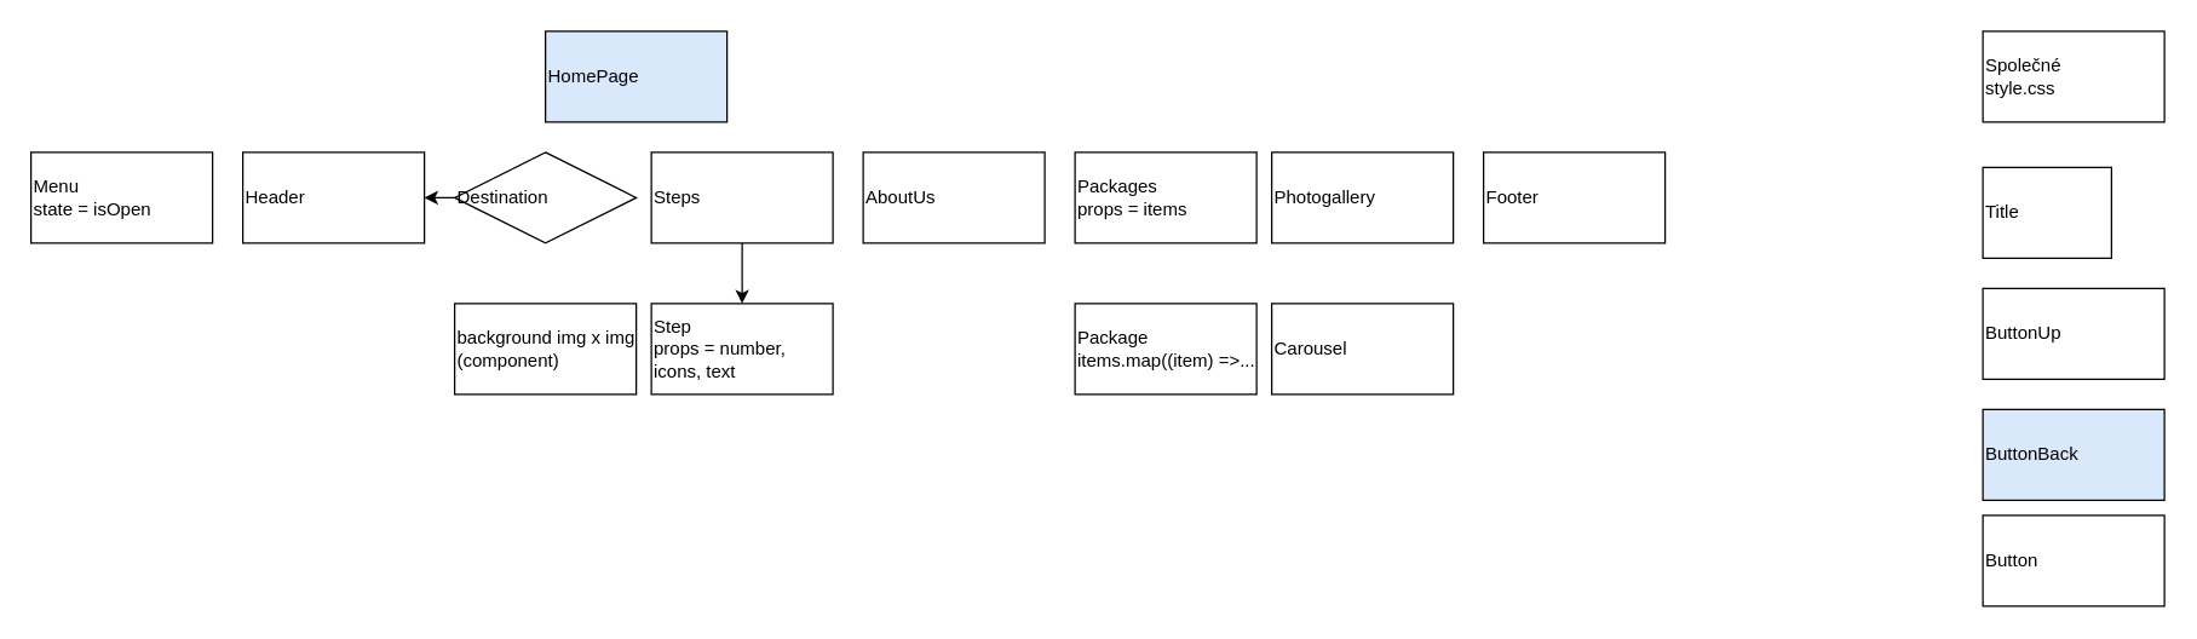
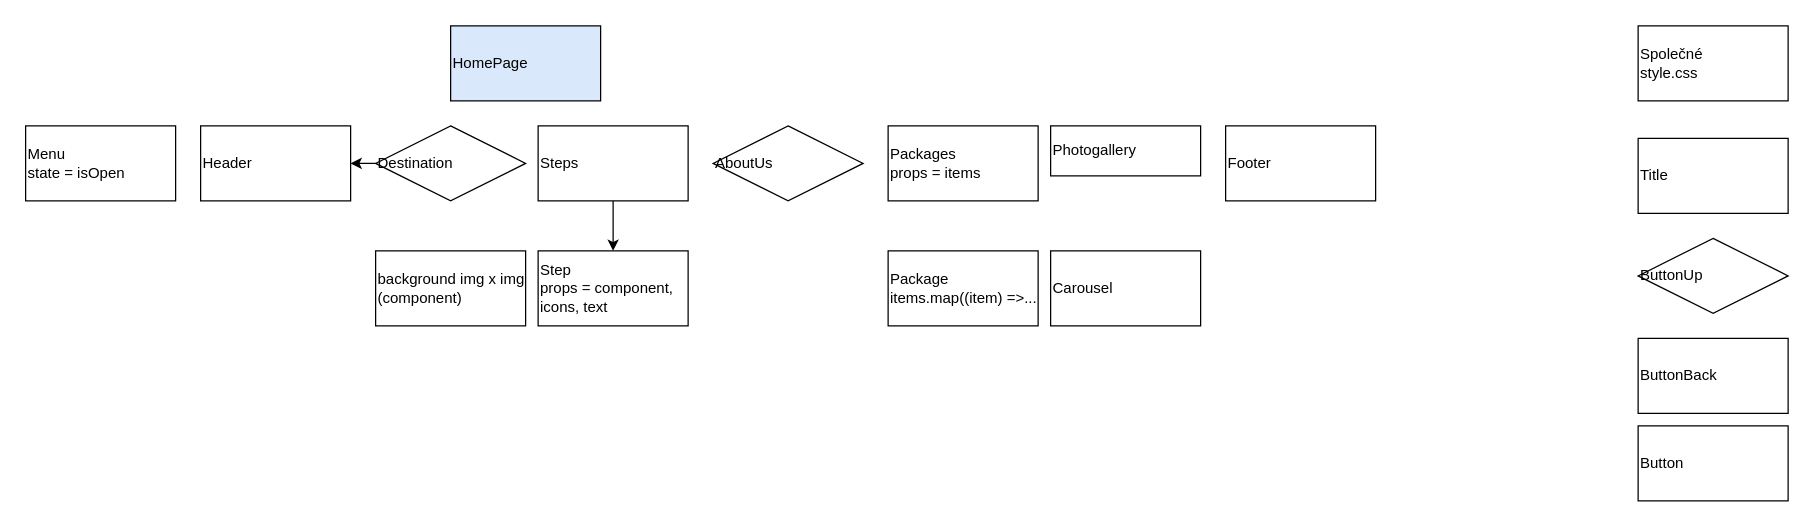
  <mxCell id="0" />
  <mxCell id="1" parent="0" />
  <mxCell id="2" value="HomePage" style="rounded=0;whiteSpace=wrap;html=1;align=left;fillColor=#dae8fc;" vertex="1" parent="1"><mxGeometry x="360" y="20" width="120" height="60" as="geometry" /></mxCell>
  <mxCell id="3" value="Menu&lt;br&gt;state = isOpen" style="rounded=0;whiteSpace=wrap;html=1;align=left;" vertex="1" parent="1"><mxGeometry x="20" y="100" width="120" height="60" as="geometry" /></mxCell>
  <mxCell id="4" value="Header" style="rounded=0;whiteSpace=wrap;html=1;align=left;" vertex="1" parent="1"><mxGeometry x="160" y="100" width="120" height="60" as="geometry" /></mxCell>
  <mxCell id="5" value="" style="edgeStyle=none;html=1;" edge="1" parent="1" source="6" target="4"><mxGeometry relative="1" as="geometry" /></mxCell>
  <mxCell id="6" value="Destination" style="rhombus;whiteSpace=wrap;html=1;align=left;" vertex="1" parent="1"><mxGeometry x="300" y="100" width="120" height="60" as="geometry" /></mxCell>
  <mxCell id="7" value="" style="edgeStyle=none;html=1;" edge="1" parent="1" source="8" target="18"><mxGeometry relative="1" as="geometry" /></mxCell>
  <mxCell id="8" value="Steps" style="rounded=0;whiteSpace=wrap;html=1;align=left;" vertex="1" parent="1"><mxGeometry x="430" y="100" width="120" height="60" as="geometry" /></mxCell>
- <mxCell id="9" value="AboutUs" style="rounded=0;whiteSpace=wrap;html=1;align=left;" vertex="1" parent="1"><mxGeometry x="570" y="100" width="120" height="60" as="geometry" /></mxCell>
+ <mxCell id="9" value="AboutUs" style="rhombus;whiteSpace=wrap;html=1;align=left;" vertex="1" parent="1"><mxGeometry x="570" y="100" width="120" height="60" as="geometry" /></mxCell>
  <mxCell id="10" value="Packages&lt;br&gt;props = items&amp;nbsp;&lt;br&gt;" style="rounded=0;whiteSpace=wrap;html=1;align=left;" vertex="1" parent="1"><mxGeometry x="710" y="100" width="120" height="60" as="geometry" /></mxCell>
- <mxCell id="11" value="Photogallery" style="rounded=0;whiteSpace=wrap;html=1;align=left;" vertex="1" parent="1"><mxGeometry x="840" y="100" width="120" height="60" as="geometry" /></mxCell>
+ <mxCell id="11" value="Photogallery" style="rounded=0;whiteSpace=wrap;html=1;align=left;" vertex="1" parent="1"><mxGeometry x="840" y="100" width="120" height="40" as="geometry" /></mxCell>
  <mxCell id="12" value="Footer" style="rounded=0;whiteSpace=wrap;html=1;align=left;" vertex="1" parent="1"><mxGeometry x="980" y="100" width="120" height="60" as="geometry" /></mxCell>
  <mxCell id="13" value="Společné&lt;br&gt;style.css" style="rounded=0;whiteSpace=wrap;html=1;align=left;" vertex="1" parent="1"><mxGeometry x="1310" y="20" width="120" height="60" as="geometry" /></mxCell>
- <mxCell id="14" value="Title" style="rounded=0;whiteSpace=wrap;html=1;align=left;" vertex="1" parent="1"><mxGeometry x="1310" y="110" width="85" height="60" as="geometry" /></mxCell>
- <mxCell id="15" value="ButtonUp" style="rounded=0;whiteSpace=wrap;html=1;align=left;" vertex="1" parent="1"><mxGeometry x="1310" y="190" width="120" height="60" as="geometry" /></mxCell>
- <mxCell id="16" value="ButtonBack" style="rounded=0;whiteSpace=wrap;html=1;align=left;fillColor=#dae8fc;" vertex="1" parent="1"><mxGeometry x="1310" y="270" width="120" height="60" as="geometry" /></mxCell>
+ <mxCell id="14" value="Title" style="rounded=0;whiteSpace=wrap;html=1;align=left;" vertex="1" parent="1"><mxGeometry x="1310" y="110" width="120" height="60" as="geometry" /></mxCell>
+ <mxCell id="15" value="ButtonUp" style="rhombus;whiteSpace=wrap;html=1;align=left;" vertex="1" parent="1"><mxGeometry x="1310" y="190" width="120" height="60" as="geometry" /></mxCell>
+ <mxCell id="16" value="ButtonBack" style="rounded=0;whiteSpace=wrap;html=1;align=left;" vertex="1" parent="1"><mxGeometry x="1310" y="270" width="120" height="60" as="geometry" /></mxCell>
  <mxCell id="17" value="Button" style="rounded=0;whiteSpace=wrap;html=1;align=left;" vertex="1" parent="1"><mxGeometry x="1310" y="340" width="120" height="60" as="geometry" /></mxCell>
- <mxCell id="18" value="Step&lt;br&gt;props = number, icons, text" style="rounded=0;whiteSpace=wrap;html=1;align=left;" vertex="1" parent="1"><mxGeometry x="430" y="200" width="120" height="60" as="geometry" /></mxCell>
+ <mxCell id="18" value="Step&lt;br&gt;props = component, icons, text" style="rounded=0;whiteSpace=wrap;html=1;align=left;" vertex="1" parent="1"><mxGeometry x="430" y="200" width="120" height="60" as="geometry" /></mxCell>
  <mxCell id="19" value="Package&lt;br&gt;items.map((item) =&amp;gt;..." style="rounded=0;whiteSpace=wrap;html=1;align=left;" vertex="1" parent="1"><mxGeometry x="710" y="200" width="120" height="60" as="geometry" /></mxCell>
  <mxCell id="20" value="Carousel" style="rounded=0;whiteSpace=wrap;html=1;align=left;" vertex="1" parent="1"><mxGeometry x="840" y="200" width="120" height="60" as="geometry" /></mxCell>
  <mxCell id="21" value="background img x img (component)" style="rounded=0;whiteSpace=wrap;html=1;align=left;" vertex="1" parent="1"><mxGeometry x="300" y="200" width="120" height="60" as="geometry" /></mxCell>
